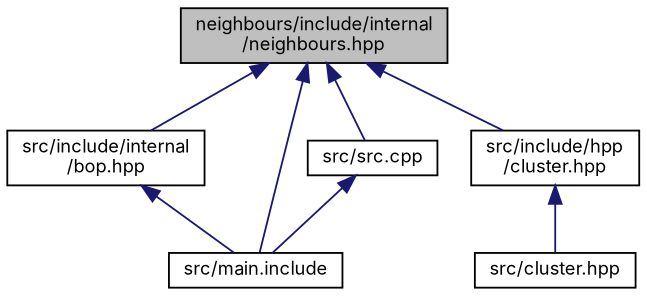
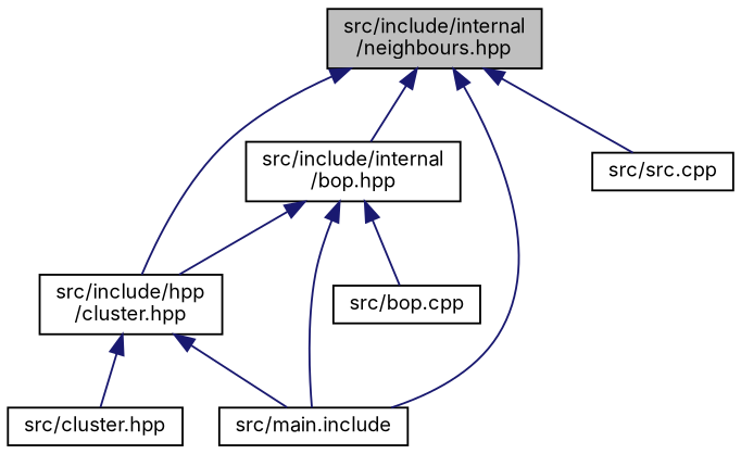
  digraph {
    fontname=Inter
    node [color=black fillcolor=white fontname=Inter fontsize=10 shape=record style=filled]
    edge [color=midnightblue dir=back fontname=Inter fontsize=10 labelfontname=Helvetica labelfontsize=10 style=solid]
-   n1 [fillcolor=grey75 fontcolor=black height=0.2 label="neighbours/include/internal\l/neighbours.hpp" width=0.4]
+   n1 [fillcolor=grey75 fontcolor=black height=0.2 label="src/include/internal\l/neighbours.hpp" width=0.4]
    n2 [height=0.2 label="src/include/internal\l/bop.hpp" width=0.4]
    n3 [height=0.2 label="src/include/hpp\l/cluster.hpp" width=0.4]
    n4 [height=0.2 label="src/main.include" width=0.4]
    n5 [height=0.2 label="src/src.cpp" width=0.4]
+   n6 [height=0.2 label="src/bop.cpp" width=0.4]
    n7 [height=0.2 label="src/cluster.hpp" width=0.4]
    n1 -> n2
    n1 -> n3
    n1 -> n4
    n1 -> n5
+   n2 -> n3
    n2 -> n4
-   n5 -> n4
+   n2 -> n6
+   n3 -> n4
    n3 -> n7
  }
